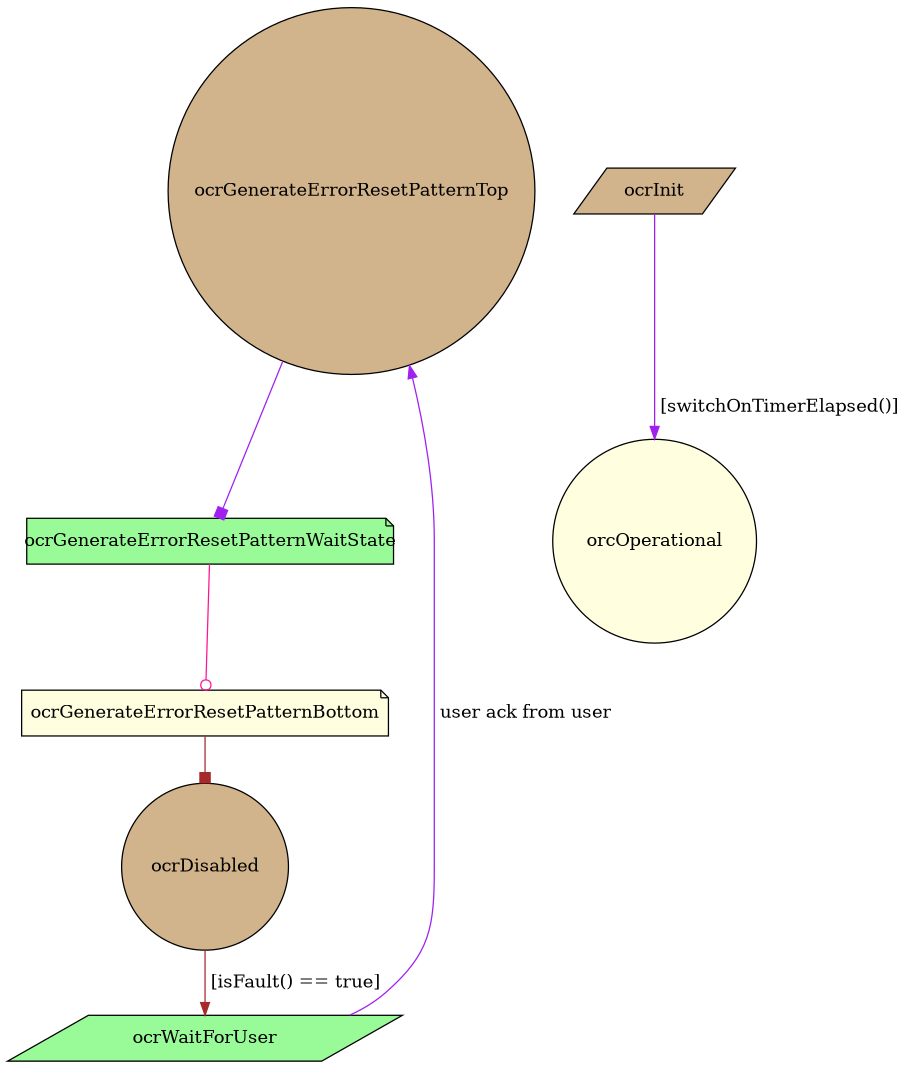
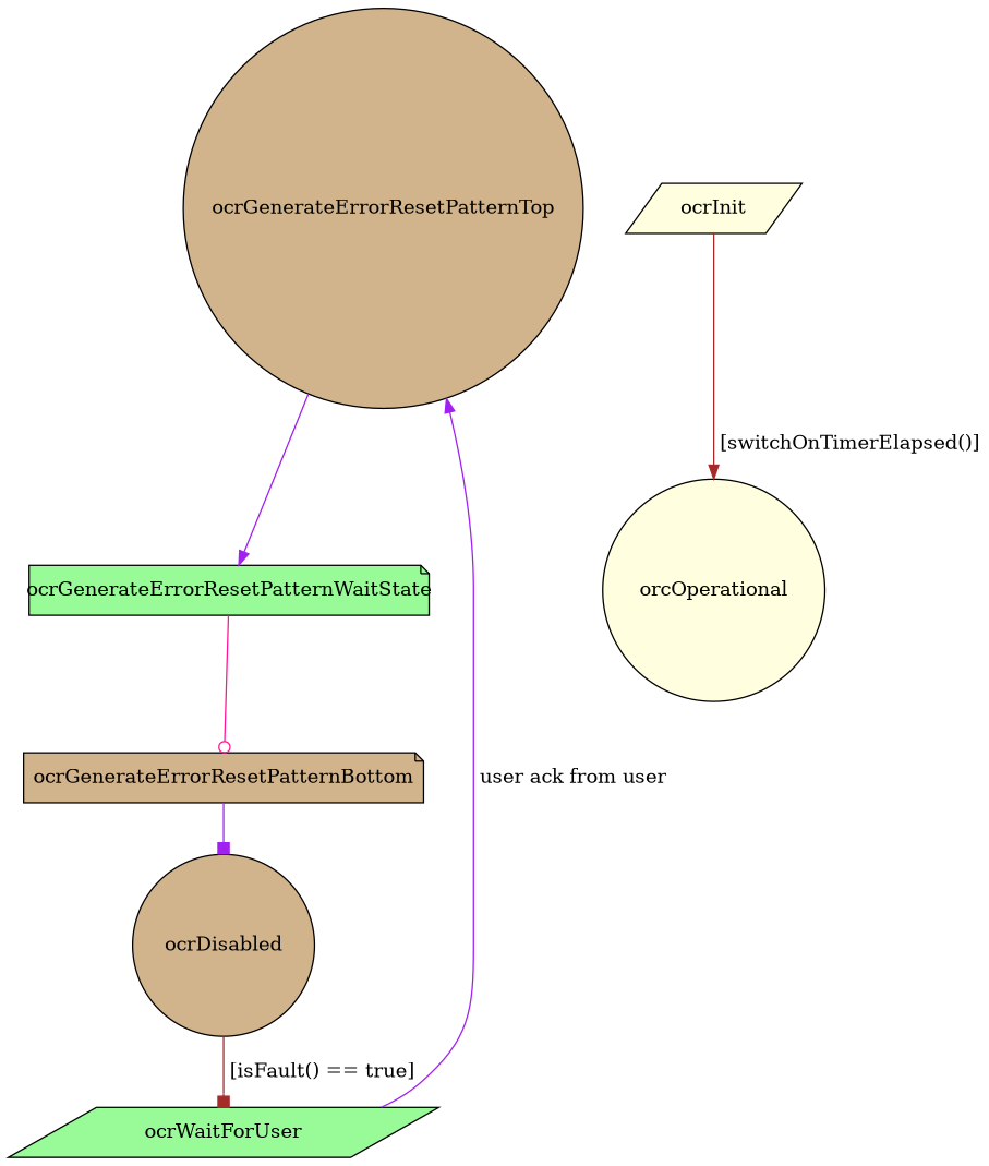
  digraph {
    node [fillcolor=tan fixedsize=true shape=circle style=filled]
    edge [arrowhead=box color=purple]
    ocrGenerateErrorResetPatternTop [width=4]
    ocrWaitForUser [fillcolor=palegreen shape=parallelogram width=4]
    ocrGenerateErrorResetPatternWaitState [fillcolor=palegreen shape=note width=4]
-   ocrGenerateErrorResetPatternBottom [fillcolor=lightyellow shape=note width=4]
+   ocrGenerateErrorResetPatternBottom [shape=note width=4]
    ocrDisabled [fixedsize=""]
-   ocrInit [shape=parallelogram fixedsize=""]
+   ocrInit [fillcolor=lightyellow shape=parallelogram fixedsize=""]
    orcOperational [fillcolor=lightyellow fixedsize=""]
    subgraph sub_1 {
      ocrGenerateErrorResetPatternTop
      ocrWaitForUser
      ocrGenerateErrorResetPatternWaitState
      ocrGenerateErrorResetPatternBottom
    }
-   ocrGenerateErrorResetPatternTop -> ocrGenerateErrorResetPatternWaitState
+   ocrGenerateErrorResetPatternTop -> ocrGenerateErrorResetPatternWaitState [arrowhead=normal]
    ocrWaitForUser -> ocrGenerateErrorResetPatternTop [arrowhead=normal label=" user ack from user"]
    ocrGenerateErrorResetPatternWaitState -> ocrGenerateErrorResetPatternBottom [arrowhead=odot color=deeppink]
-   ocrGenerateErrorResetPatternBottom -> ocrDisabled [color=brown weight=2]
-   ocrDisabled -> ocrWaitForUser [arrowhead=normal color=brown label=" [isFault() == true]" weight=3]
-   ocrInit -> orcOperational [arrowhead=normal label=" [switchOnTimerElapsed()]"]
+   ocrGenerateErrorResetPatternBottom -> ocrDisabled [weight=2]
+   ocrDisabled -> ocrWaitForUser [color=brown label=" [isFault() == true]" weight=3]
+   ocrInit -> orcOperational [arrowhead=normal color=brown label=" [switchOnTimerElapsed()]"]
  }
